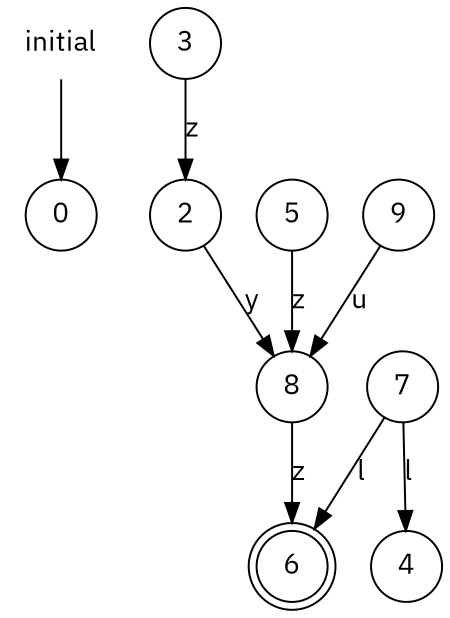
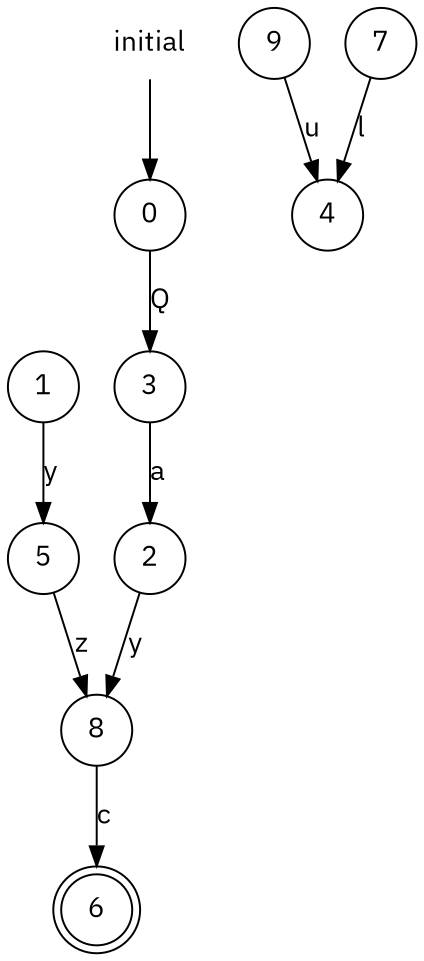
  digraph {
    fontname="IBM Plex Sans"
    rankdir=TB
    node [fontname="IBM Plex Sans" shape=circle]
    edge [fontname="IBM Plex Sans"]
    0
    3
    2
    initial [shape=plaintext]
+   1
    5
    8
    9
    4
    6 [shape=doublecircle]
    7
-   3 -> 2 [label=z]
+   0 -> 3 [label=Q]
+   3 -> 2 [label=a]
    2 -> 8 [label=y]
    initial -> 0
+   1 -> 5 [label=y]
    5 -> 8 [label=z]
-   8 -> 6 [label=z]
-   9 -> 8 [label=u]
+   8 -> 6 [label=c]
+   9 -> 4 [label=u]
    7 -> 4 [label=l]
-   7 -> 6 [label=l]
  }
